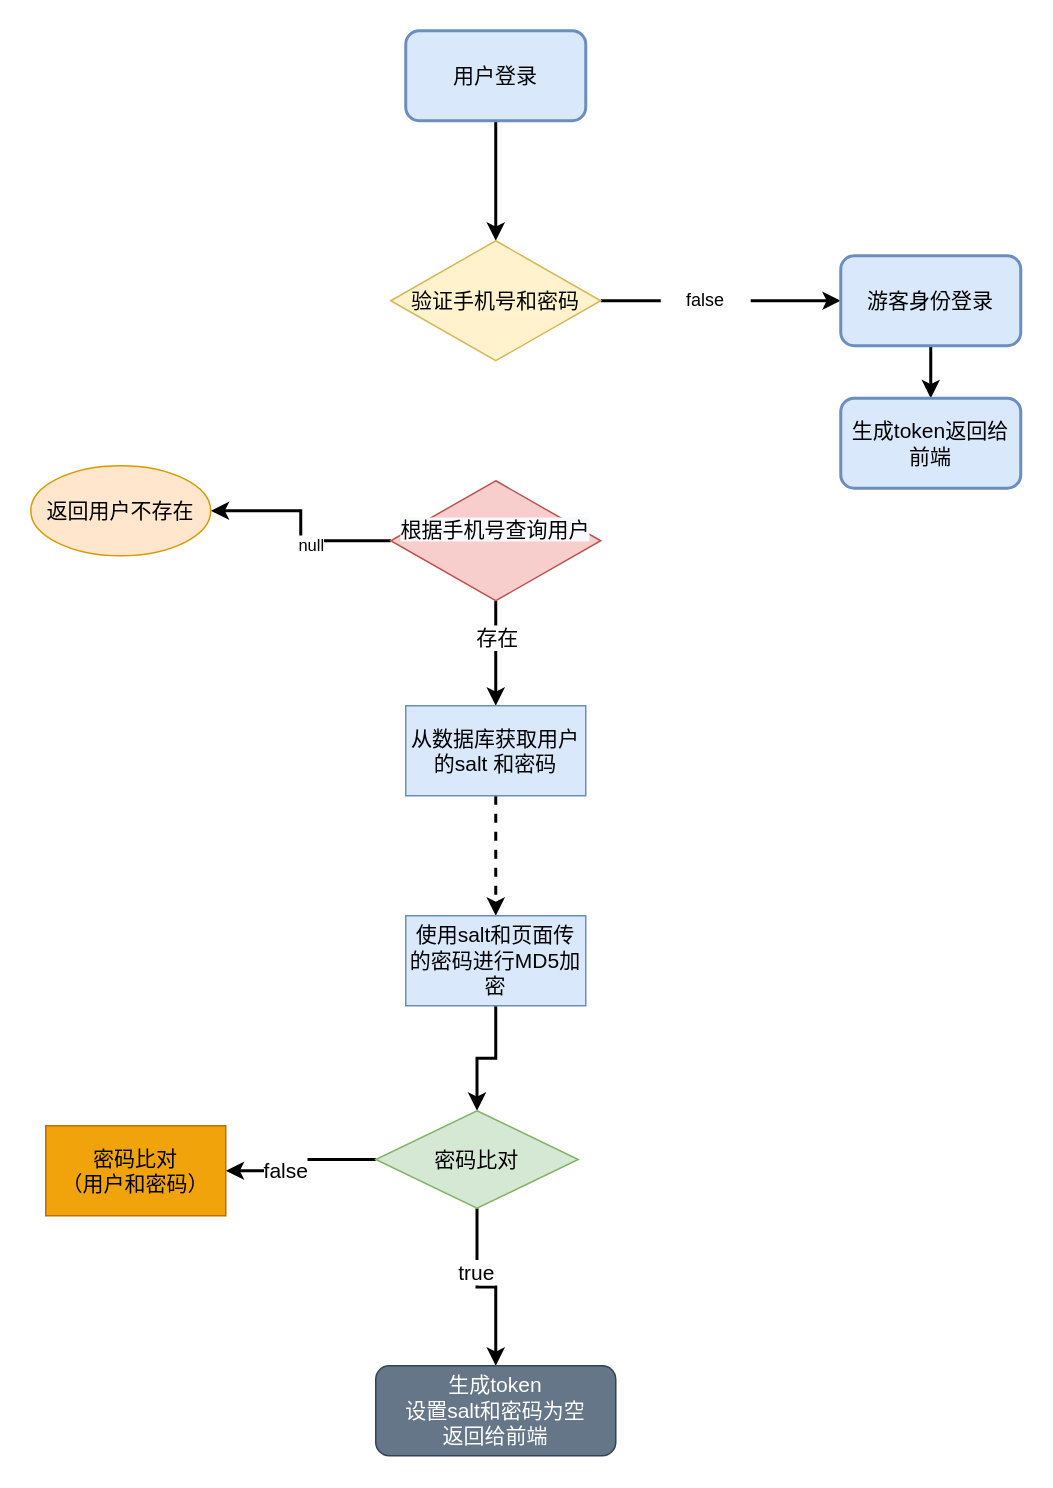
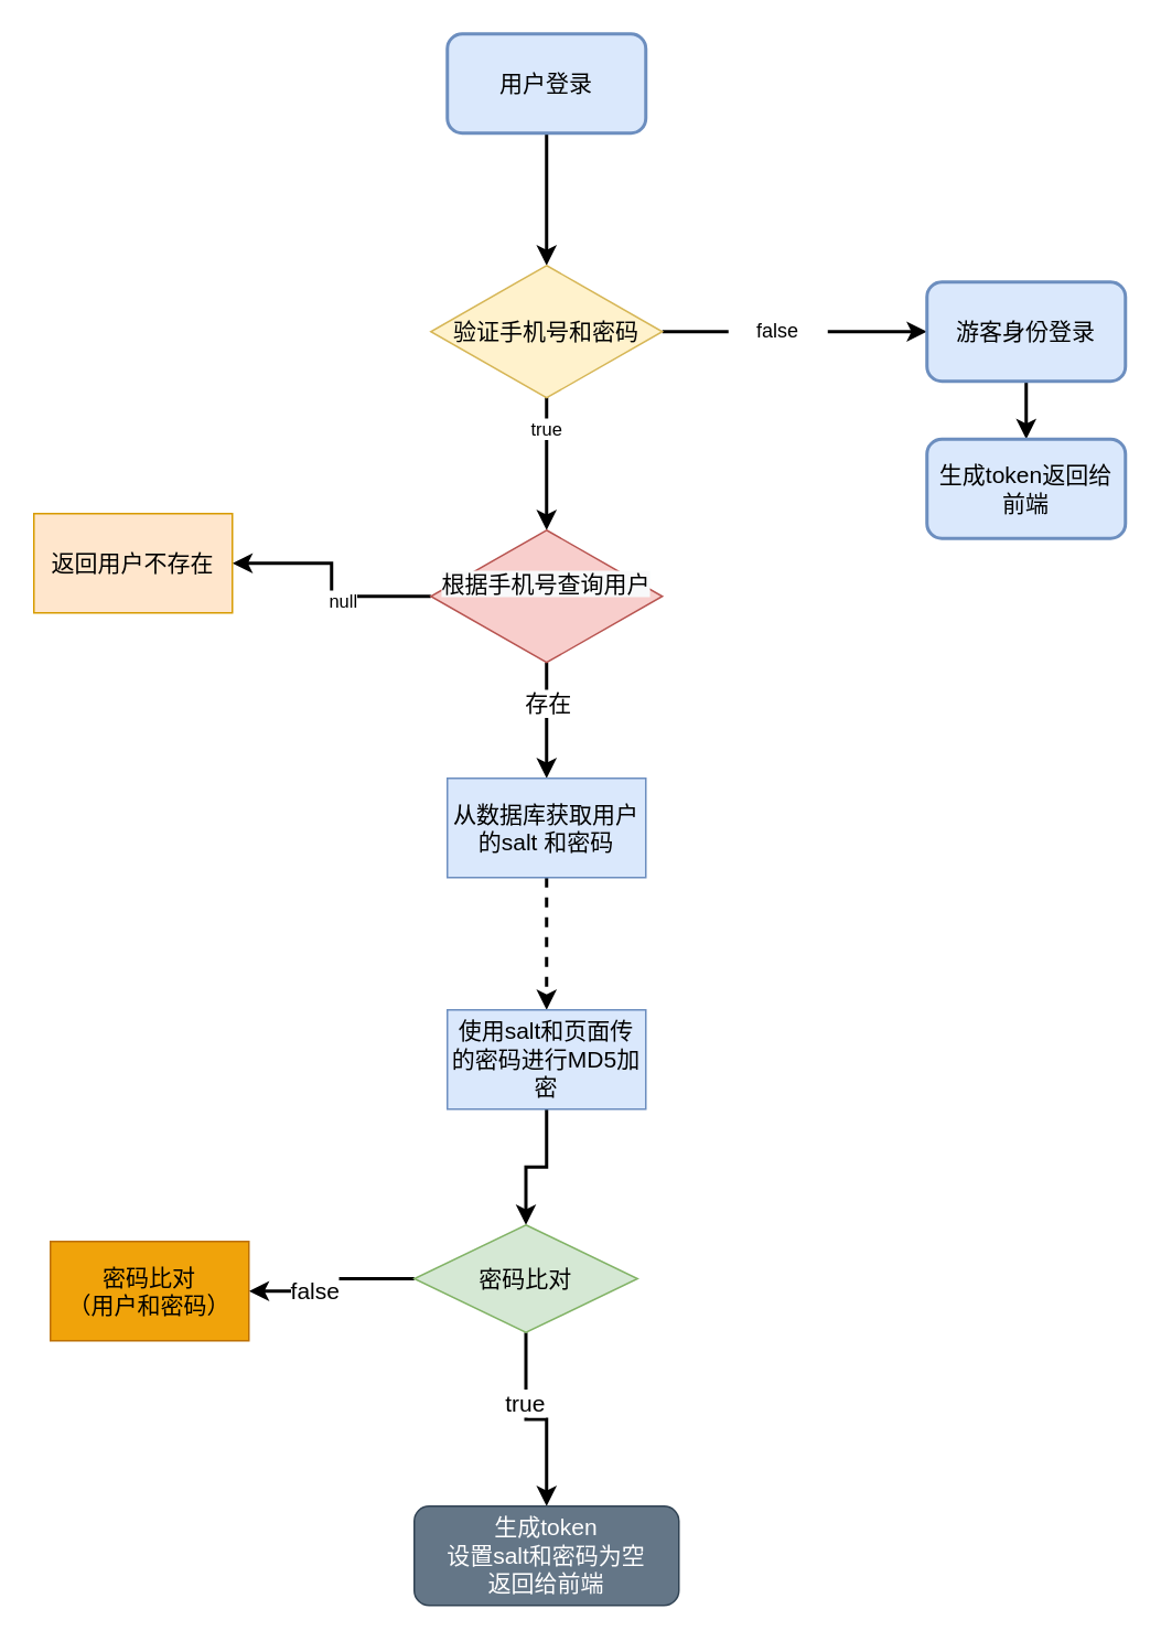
  <mxCell id="0" />
  <mxCell id="1" parent="0" />
  <mxCell id="2" value="" style="edgeStyle=orthogonalEdgeStyle;rounded=0;orthogonalLoop=1;jettySize=auto;html=1;strokeWidth=2;" edge="1" parent="1" source="3"><mxGeometry relative="1" as="geometry"><mxPoint x="330" y="160" as="targetPoint" /></mxGeometry></mxCell>
  <mxCell id="3" value="用户登录" style="rounded=1;whiteSpace=wrap;html=1;strokeWidth=2;fontSize=14;fillColor=#dae8fc;strokeColor=#6c8ebf;" vertex="1" parent="1"><mxGeometry x="270" y="20" width="120" height="60" as="geometry" /></mxCell>
  <mxCell id="4" value="" style="edgeStyle=orthogonalEdgeStyle;rounded=0;orthogonalLoop=1;jettySize=auto;html=1;strokeWidth=2;startArrow=none;" edge="1" parent="1" source="9" target="8"><mxGeometry relative="1" as="geometry"><Array as="points"><mxPoint x="550" y="200" /><mxPoint x="550" y="200" /></Array></mxGeometry></mxCell>
+ <mxCell id="5" value="" style="edgeStyle=orthogonalEdgeStyle;rounded=0;orthogonalLoop=1;jettySize=auto;html=1;strokeWidth=2;entryX=0.5;entryY=0;entryDx=0;entryDy=0;exitX=0.5;exitY=1;exitDx=0;exitDy=0;" edge="1" parent="1" source="29" target="15"><mxGeometry relative="1" as="geometry"><mxPoint x="330" y="220" as="sourcePoint" /><mxPoint x="330" y="300" as="targetPoint" /><Array as="points"><mxPoint x="330" y="230" /></Array></mxGeometry></mxCell>
+ <mxCell id="6" value="true" style="edgeLabel;html=1;align=center;verticalAlign=middle;resizable=0;points=[];" vertex="1" connectable="0" parent="5"><mxGeometry x="-0.235" y="-1" relative="1" as="geometry"><mxPoint as="offset" /></mxGeometry></mxCell>
  <mxCell id="7" value="" style="edgeStyle=orthogonalEdgeStyle;rounded=0;orthogonalLoop=1;jettySize=auto;html=1;fontFamily=Helvetica;fontSize=14;fontColor=default;strokeWidth=2;" edge="1" parent="1" source="8" target="28"><mxGeometry relative="1" as="geometry" /></mxCell>
  <mxCell id="8" value="游客身份登录" style="rounded=1;whiteSpace=wrap;html=1;strokeWidth=2;fontSize=14;fillColor=#dae8fc;strokeColor=#6c8ebf;" vertex="1" parent="1"><mxGeometry x="560" y="170" width="120" height="60" as="geometry" /></mxCell>
  <mxCell id="9" value="false" style="text;html=1;strokeColor=none;fillColor=none;align=center;verticalAlign=middle;whiteSpace=wrap;rounded=0;" vertex="1" parent="1"><mxGeometry x="440" y="185" width="60" height="30" as="geometry" /></mxCell>
  <mxCell id="10" value="" style="edgeStyle=orthogonalEdgeStyle;rounded=0;orthogonalLoop=1;jettySize=auto;html=1;strokeWidth=2;endArrow=none;exitX=1;exitY=0.5;exitDx=0;exitDy=0;" edge="1" parent="1" source="29" target="9"><mxGeometry relative="1" as="geometry"><mxPoint x="390" y="190" as="sourcePoint" /><mxPoint x="550" y="190" as="targetPoint" /><Array as="points"><mxPoint x="430" y="200" /><mxPoint x="430" y="200" /></Array></mxGeometry></mxCell>
  <mxCell id="11" value="" style="edgeStyle=orthogonalEdgeStyle;rounded=0;orthogonalLoop=1;jettySize=auto;html=1;strokeWidth=2;" edge="1" parent="1" source="15" target="16"><mxGeometry relative="1" as="geometry" /></mxCell>
  <mxCell id="12" value="null" style="edgeLabel;html=1;align=center;verticalAlign=middle;resizable=0;points=[];" vertex="1" connectable="0" parent="11"><mxGeometry x="-0.23" y="2" relative="1" as="geometry"><mxPoint as="offset" /></mxGeometry></mxCell>
  <mxCell id="13" value="" style="edgeStyle=orthogonalEdgeStyle;rounded=0;orthogonalLoop=1;jettySize=auto;html=1;fontSize=14;strokeWidth=2;" edge="1" parent="1" source="15"><mxGeometry relative="1" as="geometry"><mxPoint x="330" y="470" as="targetPoint" /></mxGeometry></mxCell>
  <mxCell id="14" value="存在" style="edgeLabel;html=1;align=center;verticalAlign=middle;resizable=0;points=[];fontSize=14;" vertex="1" connectable="0" parent="13"><mxGeometry x="-0.316" relative="1" as="geometry"><mxPoint as="offset" /></mxGeometry></mxCell>
  <mxCell id="15" value="&#10;&lt;span style=&quot;color: rgb(0, 0, 0); font-family: Helvetica; font-size: 14px; font-style: normal; font-variant-ligatures: normal; font-variant-caps: normal; font-weight: 400; letter-spacing: normal; orphans: 2; text-align: center; text-indent: 0px; text-transform: none; widows: 2; word-spacing: 0px; -webkit-text-stroke-width: 0px; background-color: rgb(248, 249, 250); text-decoration-thickness: initial; text-decoration-style: initial; text-decoration-color: initial; float: none; display: inline !important;&quot;&gt;根据手机号查询用户&lt;/span&gt;&#10;&#10;" style="rhombus;whiteSpace=wrap;html=1;fillColor=#f8cecc;strokeColor=#b85450;" vertex="1" parent="1"><mxGeometry x="260" y="320" width="140" height="80" as="geometry" /></mxCell>
- <mxCell id="16" value="返回用户不存在" style="ellipse;whiteSpace=wrap;html=1;fillColor=#ffe6cc;strokeColor=#d79b00;fontSize=14;" vertex="1" parent="1"><mxGeometry x="20" y="310" width="120" height="60" as="geometry" /></mxCell>
+ <mxCell id="16" value="返回用户不存在" style="whiteSpace=wrap;html=1;fillColor=#ffe6cc;strokeColor=#d79b00;fontSize=14;" vertex="1" parent="1"><mxGeometry x="20" y="310" width="120" height="60" as="geometry" /></mxCell>
  <mxCell id="17" value="" style="edgeStyle=orthogonalEdgeStyle;rounded=0;orthogonalLoop=1;jettySize=auto;html=1;fontFamily=Helvetica;fontSize=14;fontColor=default;strokeWidth=2;dashed=1;" edge="1" parent="1" source="18" target="20"><mxGeometry relative="1" as="geometry" /></mxCell>
  <mxCell id="18" value="从数据库获取用户的salt 和密码" style="whiteSpace=wrap;html=1;fillColor=#dae8fc;strokeColor=#6c8ebf;fontSize=14;" vertex="1" parent="1"><mxGeometry x="270" y="470" width="120" height="60" as="geometry" /></mxCell>
  <mxCell id="19" value="" style="edgeStyle=orthogonalEdgeStyle;rounded=0;orthogonalLoop=1;jettySize=auto;html=1;fontFamily=Helvetica;fontSize=14;fontColor=default;strokeWidth=2;" edge="1" parent="1" source="20" target="25"><mxGeometry relative="1" as="geometry" /></mxCell>
  <mxCell id="20" value="使用salt和页面传的密码进行MD5加密" style="whiteSpace=wrap;html=1;fillColor=#dae8fc;strokeColor=#6c8ebf;fontSize=14;" vertex="1" parent="1"><mxGeometry x="270" y="610" width="120" height="60" as="geometry" /></mxCell>
  <mxCell id="21" value="" style="edgeStyle=orthogonalEdgeStyle;rounded=0;orthogonalLoop=1;jettySize=auto;html=1;fontFamily=Helvetica;fontSize=14;fontColor=default;strokeWidth=2;" edge="1" parent="1" source="25" target="26"><mxGeometry relative="1" as="geometry" /></mxCell>
  <mxCell id="22" value="false" style="edgeLabel;html=1;align=center;verticalAlign=middle;resizable=0;points=[];fontSize=14;fontFamily=Helvetica;fontColor=default;" vertex="1" connectable="0" parent="21"><mxGeometry x="0.264" y="-1" relative="1" as="geometry"><mxPoint as="offset" /></mxGeometry></mxCell>
  <mxCell id="23" value="" style="edgeStyle=orthogonalEdgeStyle;rounded=0;orthogonalLoop=1;jettySize=auto;html=1;fontFamily=Helvetica;fontSize=14;fontColor=default;strokeWidth=2;" edge="1" parent="1" source="25" target="27"><mxGeometry relative="1" as="geometry" /></mxCell>
  <mxCell id="24" value="true" style="edgeLabel;html=1;align=center;verticalAlign=middle;resizable=0;points=[];fontSize=14;fontFamily=Helvetica;fontColor=default;" vertex="1" connectable="0" parent="23"><mxGeometry x="-0.284" y="-1" relative="1" as="geometry"><mxPoint as="offset" /></mxGeometry></mxCell>
  <mxCell id="25" value="密码比对" style="rhombus;whiteSpace=wrap;html=1;fontSize=14;fillColor=#d5e8d4;strokeColor=#82b366;" vertex="1" parent="1"><mxGeometry x="250" y="740" width="135" height="65" as="geometry" /></mxCell>
  <mxCell id="26" value="密码比对&lt;br&gt;（用户和密码）" style="whiteSpace=wrap;html=1;fontSize=14;fillColor=#f0a30a;strokeColor=#BD7000;fontColor=#000000;" vertex="1" parent="1"><mxGeometry x="30" y="750" width="120" height="60" as="geometry" /></mxCell>
  <mxCell id="27" value="生成token&lt;br&gt;设置salt和密码为空&lt;br&gt;返回给前端" style="rounded=1;whiteSpace=wrap;html=1;fontSize=14;fillColor=#647687;strokeColor=#314354;fontColor=#ffffff;" vertex="1" parent="1"><mxGeometry x="250" y="910" width="160" height="60" as="geometry" /></mxCell>
  <mxCell id="28" value="生成token返回给前端" style="rounded=1;whiteSpace=wrap;html=1;strokeWidth=2;fontSize=14;fillColor=#dae8fc;strokeColor=#6c8ebf;" vertex="1" parent="1"><mxGeometry x="560" y="265" width="120" height="60" as="geometry" /></mxCell>
  <mxCell id="29" value="&lt;span style=&quot;font-size: 14px;&quot;&gt;验证手机号和密码&lt;/span&gt;" style="rhombus;whiteSpace=wrap;html=1;fillColor=#fff2cc;strokeColor=#d6b656;" vertex="1" parent="1"><mxGeometry x="260" y="160" width="140" height="80" as="geometry" /></mxCell>
